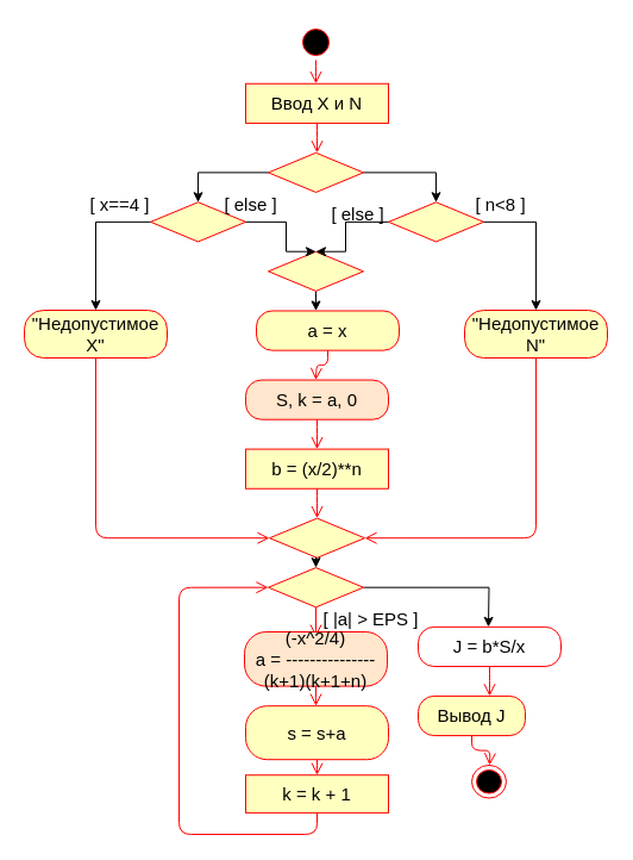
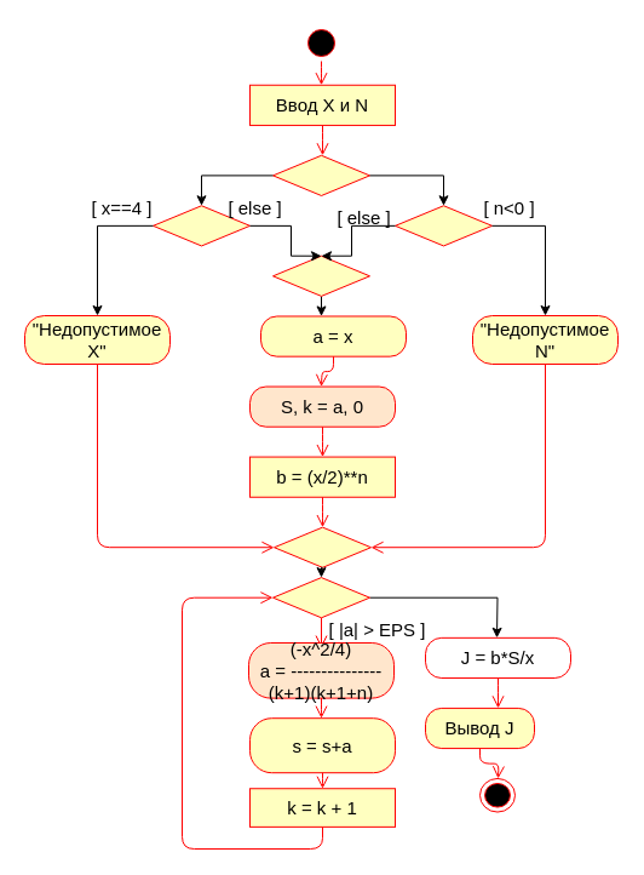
  <mxCell id="0" />
  <mxCell id="1" parent="0" />
  <mxCell id="2" value="&quot;Недопустимое Х&quot;" style="rounded=1;whiteSpace=wrap;html=1;arcSize=40;fontColor=#000000;fillColor=#ffffc0;strokeColor=#ff0000;fontSize=15;" vertex="1" parent="1"><mxGeometry x="20" y="260" width="120" height="40" as="geometry" /></mxCell>
  <mxCell id="3" value="&quot;Недопустимое N&quot;" style="rounded=1;whiteSpace=wrap;html=1;arcSize=40;fontColor=#000000;fillColor=#ffffc0;strokeColor=#ff0000;fontSize=15;" vertex="1" parent="1"><mxGeometry x="390" y="260" width="120" height="40" as="geometry" /></mxCell>
  <mxCell id="4" value="" style="group" vertex="1" connectable="0" parent="1"><mxGeometry x="65" y="20" width="406" height="680" as="geometry" /></mxCell>
  <mxCell id="5" value="" style="ellipse;html=1;shape=startState;fillColor=#000000;strokeColor=#ff0000;fontSize=15;" vertex="1" parent="4"><mxGeometry x="185" width="30" height="30" as="geometry" /></mxCell>
  <mxCell id="6" value="" style="edgeStyle=orthogonalEdgeStyle;html=1;verticalAlign=bottom;endArrow=open;endSize=8;strokeColor=#ff0000;fontSize=15;" edge="1" source="5" parent="4"><mxGeometry relative="1" as="geometry"><mxPoint x="200" y="49.756" as="targetPoint" /></mxGeometry></mxCell>
  <mxCell id="7" value="Ввод Х и N" style="whiteSpace=wrap;html=1;arcSize=40;fontColor=#000000;fillColor=#ffffc0;strokeColor=#ff0000;fontSize=15;rounded=0;" vertex="1" parent="4"><mxGeometry x="141" y="49.756" width="120" height="33.171" as="geometry" /></mxCell>
  <mxCell id="8" value="" style="edgeStyle=orthogonalEdgeStyle;html=1;verticalAlign=bottom;endArrow=open;endSize=8;strokeColor=#ff0000;fontSize=15;" edge="1" source="7" parent="4"><mxGeometry relative="1" as="geometry"><mxPoint x="201" y="107.805" as="targetPoint" /></mxGeometry></mxCell>
  <mxCell id="9" value="" style="rhombus;whiteSpace=wrap;html=1;fillColor=#ffffc0;strokeColor=#ff0000;fontSize=15;" vertex="1" parent="4"><mxGeometry x="160" y="107.805" width="80" height="33.171" as="geometry" /></mxCell>
  <mxCell id="10" value="" style="rhombus;whiteSpace=wrap;html=1;fillColor=#ffffc0;strokeColor=#ff0000;fontSize=15;" vertex="1" parent="4"><mxGeometry x="61" y="149.268" width="80" height="33.171" as="geometry" /></mxCell>
  <mxCell id="11" value="" style="edgeStyle=orthogonalEdgeStyle;rounded=0;orthogonalLoop=1;jettySize=auto;html=1;fontSize=15;" edge="1" parent="4" source="9" target="10"><mxGeometry relative="1" as="geometry" /></mxCell>
  <mxCell id="12" value="" style="rhombus;whiteSpace=wrap;html=1;fillColor=#ffffc0;strokeColor=#ff0000;fontSize=15;" vertex="1" parent="4"><mxGeometry x="261" y="149.268" width="80" height="33.171" as="geometry" /></mxCell>
  <mxCell id="13" value="" style="edgeStyle=orthogonalEdgeStyle;rounded=0;orthogonalLoop=1;jettySize=auto;html=1;fontSize=15;" edge="1" parent="4" source="9" target="12"><mxGeometry relative="1" as="geometry" /></mxCell>
  <mxCell id="14" style="edgeStyle=orthogonalEdgeStyle;rounded=0;orthogonalLoop=1;jettySize=auto;html=1;exitX=0.5;exitY=1;exitDx=0;exitDy=0;fontSize=15;" edge="1" parent="4" source="15"><mxGeometry relative="1" as="geometry"><mxPoint x="200" y="240.488" as="targetPoint" /><Array as="points"><mxPoint x="200" y="240.488" /><mxPoint x="200" y="240.488" /></Array></mxGeometry></mxCell>
  <mxCell id="15" value="" style="rhombus;whiteSpace=wrap;html=1;fillColor=#ffffc0;strokeColor=#ff0000;fontSize=15;" vertex="1" parent="4"><mxGeometry x="160" y="190.732" width="80" height="33.171" as="geometry" /></mxCell>
  <mxCell id="16" style="edgeStyle=orthogonalEdgeStyle;rounded=0;orthogonalLoop=1;jettySize=auto;html=1;exitX=1;exitY=0.5;exitDx=0;exitDy=0;entryX=0.5;entryY=0;entryDx=0;entryDy=0;fontSize=15;" edge="1" parent="4" source="10" target="15"><mxGeometry relative="1" as="geometry"><mxPoint x="141" y="140.976" as="sourcePoint" /><Array as="points"><mxPoint x="175" y="165.854" /><mxPoint x="175" y="190.732" /></Array></mxGeometry></mxCell>
  <mxCell id="17" style="edgeStyle=orthogonalEdgeStyle;rounded=0;orthogonalLoop=1;jettySize=auto;html=1;exitX=0;exitY=0.5;exitDx=0;exitDy=0;entryX=0.5;entryY=0;entryDx=0;entryDy=0;fontSize=15;" edge="1" parent="4" source="12" target="15"><mxGeometry relative="1" as="geometry"><mxPoint x="261" y="140.976" as="sourcePoint" /><Array as="points"><mxPoint x="225" y="165.854" /><mxPoint x="225" y="190.732" /></Array></mxGeometry></mxCell>
  <mxCell id="18" value="a = x" style="rounded=1;whiteSpace=wrap;html=1;arcSize=40;fontColor=#000000;fillColor=#ffffc0;strokeColor=#ff0000;fontSize=15;" vertex="1" parent="4"><mxGeometry x="150" y="240.488" width="120" height="33.171" as="geometry" /></mxCell>
  <mxCell id="19" value="" style="edgeStyle=orthogonalEdgeStyle;html=1;verticalAlign=bottom;endArrow=open;endSize=8;strokeColor=#ff0000;fontSize=15;" edge="1" source="18" parent="4"><mxGeometry relative="1" as="geometry"><mxPoint x="200" y="298.537" as="targetPoint" /></mxGeometry></mxCell>
  <mxCell id="20" value="S, k = a, 0" style="rounded=1;whiteSpace=wrap;html=1;arcSize=40;fontColor=#000000;fillColor=#ffe6cc;strokeColor=#ff0000;fontSize=15;" vertex="1" parent="4"><mxGeometry x="141" y="298.537" width="120" height="33.171" as="geometry" /></mxCell>
  <mxCell id="21" value="" style="edgeStyle=orthogonalEdgeStyle;html=1;verticalAlign=bottom;endArrow=open;endSize=8;strokeColor=#ff0000;fontSize=15;" edge="1" parent="4" source="20"><mxGeometry relative="1" as="geometry"><mxPoint x="201" y="356.585" as="targetPoint" /></mxGeometry></mxCell>
  <mxCell id="22" value="b = (x/2)**n" style="whiteSpace=wrap;html=1;arcSize=40;fontColor=#000000;fillColor=#ffffc0;strokeColor=#ff0000;fontSize=15;rounded=0;" vertex="1" parent="4"><mxGeometry x="141" y="356.585" width="120" height="33.171" as="geometry" /></mxCell>
  <mxCell id="23" value="" style="edgeStyle=orthogonalEdgeStyle;html=1;verticalAlign=bottom;endArrow=open;endSize=8;strokeColor=#ff0000;fontSize=15;" edge="1" parent="4" source="22"><mxGeometry relative="1" as="geometry"><mxPoint x="201" y="414.634" as="targetPoint" /></mxGeometry></mxCell>
  <mxCell id="24" value="" style="rhombus;whiteSpace=wrap;html=1;fillColor=#ffffc0;strokeColor=#ff0000;fontSize=15;" vertex="1" parent="4"><mxGeometry x="161" y="414.634" width="80" height="33.171" as="geometry" /></mxCell>
  <mxCell id="25" style="edgeStyle=orthogonalEdgeStyle;rounded=0;orthogonalLoop=1;jettySize=auto;html=1;exitX=1;exitY=0.5;exitDx=0;exitDy=0;fontSize=15;" edge="1" parent="4" source="26"><mxGeometry relative="1" as="geometry"><mxPoint x="345" y="505.854" as="targetPoint" /></mxGeometry></mxCell>
  <mxCell id="26" value="" style="rhombus;whiteSpace=wrap;html=1;fillColor=#ffffc0;strokeColor=#ff0000;fontSize=15;" vertex="1" parent="4"><mxGeometry x="160" y="456.098" width="80" height="33.171" as="geometry" /></mxCell>
  <mxCell id="27" style="edgeStyle=orthogonalEdgeStyle;rounded=0;orthogonalLoop=1;jettySize=auto;html=1;exitX=0.5;exitY=1;exitDx=0;exitDy=0;entryX=0.5;entryY=0;entryDx=0;entryDy=0;fontSize=15;" edge="1" parent="4" source="24" target="26"><mxGeometry relative="1" as="geometry" /></mxCell>
  <mxCell id="28" value="" style="edgeStyle=orthogonalEdgeStyle;html=1;align=left;verticalAlign=top;endArrow=open;endSize=8;strokeColor=#ff0000;fontSize=15;" edge="1" source="26" parent="4"><mxGeometry x="-0.667" y="25" relative="1" as="geometry"><mxPoint x="200" y="514.146" as="targetPoint" /><Array as="points"><mxPoint x="200" y="514.146" /><mxPoint x="200" y="514.146" /></Array><mxPoint as="offset" /></mxGeometry></mxCell>
  <mxCell id="29" value="(-x^2/4)&lt;br style=&quot;font-size: 15px&quot;&gt;a = ---------------&lt;br style=&quot;font-size: 15px&quot;&gt;(k+1)(k+1+n)" style="rounded=1;whiteSpace=wrap;html=1;arcSize=40;fontColor=#000000;fillColor=#ffe6cc;strokeColor=#ff0000;fontSize=15;" vertex="1" parent="4"><mxGeometry x="140" y="510" width="120" height="45.61" as="geometry" /></mxCell>
  <mxCell id="30" value="" style="edgeStyle=orthogonalEdgeStyle;html=1;verticalAlign=bottom;endArrow=open;endSize=8;strokeColor=#ff0000;fontSize=15;" edge="1" parent="4" source="29"><mxGeometry relative="1" as="geometry"><mxPoint x="200" y="572.195" as="targetPoint" /></mxGeometry></mxCell>
  <mxCell id="31" value="s = s+a" style="rounded=1;whiteSpace=wrap;html=1;arcSize=40;fontColor=#000000;fillColor=#ffffc0;strokeColor=#ff0000;fontSize=15;" vertex="1" parent="4"><mxGeometry x="141" y="572.195" width="120" height="45" as="geometry" /></mxCell>
  <mxCell id="32" value="" style="edgeStyle=orthogonalEdgeStyle;html=1;verticalAlign=bottom;endArrow=open;endSize=8;strokeColor=#ff0000;fontSize=15;" edge="1" parent="4" source="31"><mxGeometry relative="1" as="geometry"><mxPoint x="201" y="630.244" as="targetPoint" /></mxGeometry></mxCell>
  <mxCell id="33" value="k = k + 1" style="whiteSpace=wrap;html=1;arcSize=40;fontColor=#000000;fillColor=#ffffc0;strokeColor=#ff0000;fontSize=15;rounded=0;" vertex="1" parent="4"><mxGeometry x="141" y="630.242" width="120" height="31.625" as="geometry" /></mxCell>
  <mxCell id="34" value="" style="edgeStyle=orthogonalEdgeStyle;html=1;verticalAlign=bottom;endArrow=open;endSize=8;strokeColor=#ff0000;entryX=0;entryY=0.5;entryDx=0;entryDy=0;fontSize=15;" edge="1" parent="4" source="33" target="26"><mxGeometry relative="1" as="geometry"><mxPoint x="155" y="472.683" as="targetPoint" /><Array as="points"><mxPoint x="201" y="680" /><mxPoint x="85" y="680" /><mxPoint x="85" y="472.683" /></Array></mxGeometry></mxCell>
  <mxCell id="35" value="J = b*S/x" style="rounded=1;whiteSpace=wrap;html=1;arcSize=40;fontColor=#000000;fillColor=#ffffff;strokeColor=#ff0000;fontSize=15;" vertex="1" parent="4"><mxGeometry x="286" y="505.854" width="120" height="33.171" as="geometry" /></mxCell>
  <mxCell id="36" value="" style="edgeStyle=orthogonalEdgeStyle;html=1;verticalAlign=bottom;endArrow=open;endSize=8;strokeColor=#ff0000;fontSize=15;" edge="1" source="35" parent="4"><mxGeometry relative="1" as="geometry"><mxPoint x="346" y="563.902" as="targetPoint" /></mxGeometry></mxCell>
  <mxCell id="37" value="" style="ellipse;html=1;shape=endState;fillColor=#000000;strokeColor=#ff0000;fontSize=15;" vertex="1" parent="4"><mxGeometry x="331" y="621.946" width="29" height="27.606" as="geometry" /></mxCell>
  <mxCell id="38" value="[ x==4 ]" style="text;html=1;align=center;verticalAlign=middle;resizable=0;points=[];autosize=1;strokeColor=none;fontSize=15;" vertex="1" parent="4"><mxGeometry y="140.976" width="70" height="20" as="geometry" /></mxCell>
  <mxCell id="39" value="[ else ]" style="text;html=1;align=center;verticalAlign=middle;resizable=0;points=[];autosize=1;strokeColor=none;fontSize=15;" vertex="1" parent="4"><mxGeometry x="115" y="140.976" width="60" height="20" as="geometry" /></mxCell>
  <mxCell id="40" value="[ else ]" style="text;html=1;align=center;verticalAlign=middle;resizable=0;points=[];autosize=1;strokeColor=none;fontSize=15;" vertex="1" parent="4"><mxGeometry x="205" y="149.268" width="60" height="20" as="geometry" /></mxCell>
- <mxCell id="41" value="[ n&amp;lt;8 ]" style="text;html=1;align=center;verticalAlign=middle;resizable=0;points=[];autosize=1;strokeColor=none;fontSize=15;" vertex="1" parent="4"><mxGeometry x="325" y="140.976" width="60" height="20" as="geometry" /></mxCell>
+ <mxCell id="41" value="[ n&amp;lt;0 ]" style="text;html=1;align=center;verticalAlign=middle;resizable=0;points=[];autosize=1;strokeColor=none;fontSize=15;" vertex="1" parent="4"><mxGeometry x="325" y="140.976" width="60" height="20" as="geometry" /></mxCell>
  <mxCell id="42" value="[ |a| &amp;gt; EPS ]" style="text;html=1;align=center;verticalAlign=middle;resizable=0;points=[];autosize=1;strokeColor=none;fontSize=15;" vertex="1" parent="4"><mxGeometry x="196" y="489.268" width="100" height="20" as="geometry" /></mxCell>
  <mxCell id="43" value="Вывод J" style="rounded=1;whiteSpace=wrap;html=1;arcSize=40;fontColor=#000000;fillColor=#ffffc0;strokeColor=#ff0000;fontSize=15;" vertex="1" parent="4"><mxGeometry x="286" y="563.902" width="90" height="33.171" as="geometry" /></mxCell>
  <mxCell id="44" value="" style="edgeStyle=orthogonalEdgeStyle;html=1;verticalAlign=bottom;endArrow=open;endSize=8;strokeColor=#ff0000;fontSize=15;" edge="1" parent="4" source="43"><mxGeometry relative="1" as="geometry"><mxPoint x="346" y="621.951" as="targetPoint" /></mxGeometry></mxCell>
  <mxCell id="45" style="edgeStyle=orthogonalEdgeStyle;rounded=0;orthogonalLoop=1;jettySize=auto;html=1;exitX=0;exitY=0.5;exitDx=0;exitDy=0;fontSize=15;" edge="1" parent="1" source="10" target="2"><mxGeometry relative="1" as="geometry" /></mxCell>
  <mxCell id="46" style="edgeStyle=orthogonalEdgeStyle;rounded=0;orthogonalLoop=1;jettySize=auto;html=1;exitX=1;exitY=0.5;exitDx=0;exitDy=0;entryX=0.5;entryY=0;entryDx=0;entryDy=0;fontSize=15;" edge="1" parent="1" source="12" target="3"><mxGeometry relative="1" as="geometry" /></mxCell>
  <mxCell id="47" value="" style="edgeStyle=orthogonalEdgeStyle;html=1;verticalAlign=bottom;endArrow=open;endSize=8;strokeColor=#ff0000;entryX=0;entryY=0.5;entryDx=0;entryDy=0;fontSize=15;" edge="1" source="2" parent="1" target="24"><mxGeometry relative="1" as="geometry"><mxPoint x="-15" y="290" as="targetPoint" /><Array as="points"><mxPoint x="80" y="451" /></Array></mxGeometry></mxCell>
  <mxCell id="48" value="" style="edgeStyle=orthogonalEdgeStyle;html=1;verticalAlign=bottom;endArrow=open;endSize=8;strokeColor=#ff0000;entryX=1;entryY=0.5;entryDx=0;entryDy=0;fontSize=15;" edge="1" parent="1" source="3" target="24"><mxGeometry relative="1" as="geometry"><mxPoint x="215" y="510" as="targetPoint" /><Array as="points"><mxPoint x="450" y="451" /></Array></mxGeometry></mxCell>
